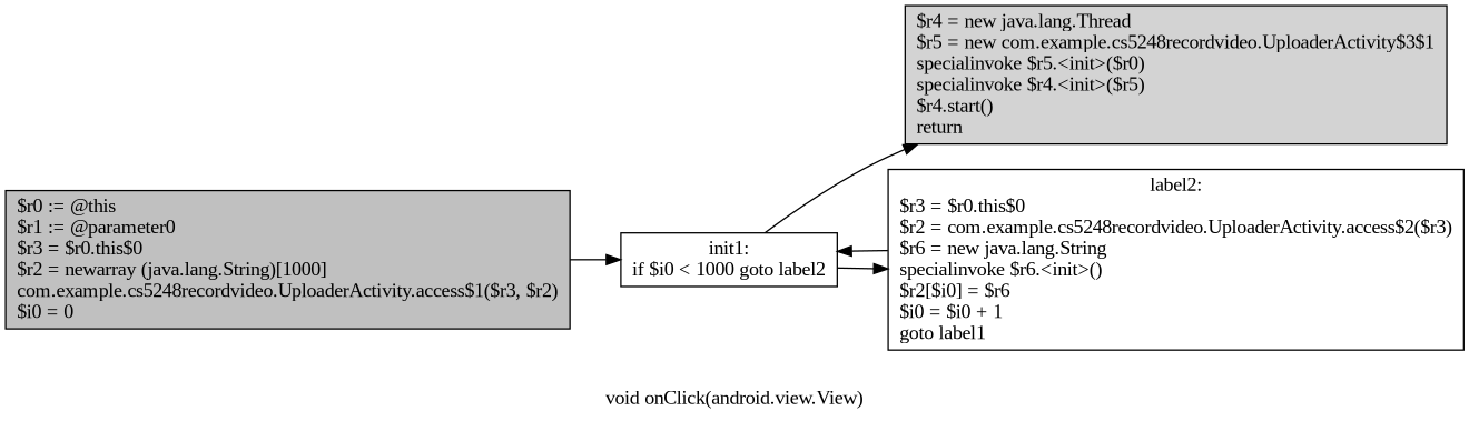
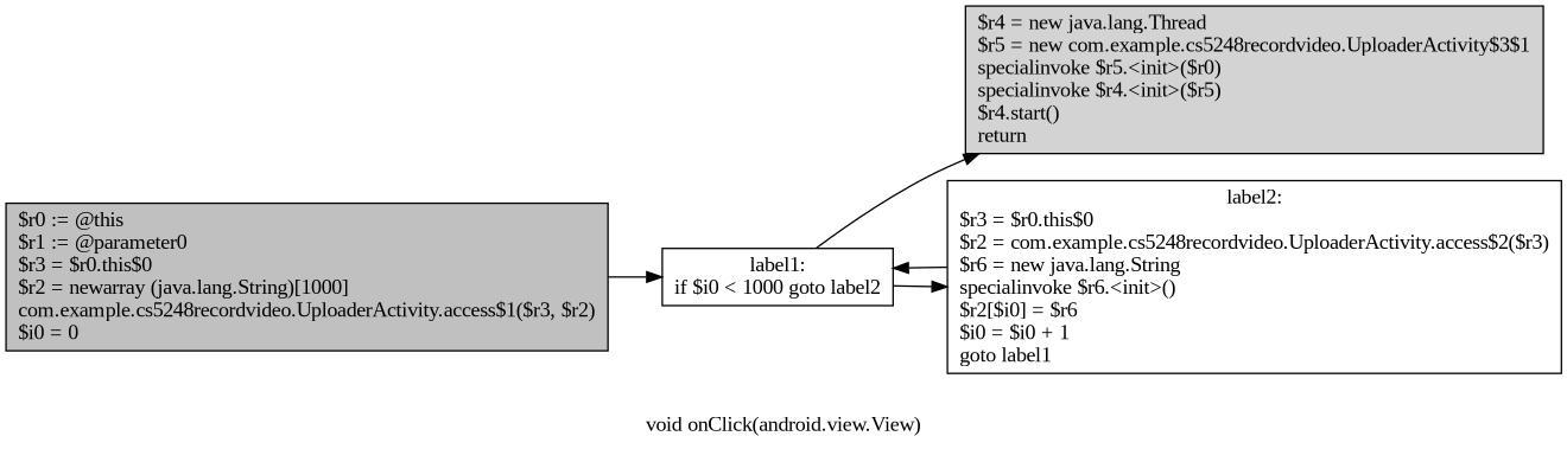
  digraph {
    label="void onClick(android.view.View)"
    rankdir=LR
    fontname="Liberation Serif"
    node [shape=box fontname="Liberation Serif"]
    edge [fontname="Liberation Serif"]
    n1 [fillcolor=gray label="$r0 := @this\l$r1 := @parameter0\l$r3 = $r0.this$0\l$r2 = newarray (java.lang.String)[1000]\lcom.example.cs5248recordvideo.UploaderActivity.access$1($r3, $r2)\l$i0 = 0\l" style=filled]
-   n2 [label="init1:\nif $i0 < 1000 goto label2\l"]
+   n2 [label="label1:\nif $i0 < 1000 goto label2\l"]
    n3 [fillcolor=lightgray label="$r4 = new java.lang.Thread\l$r5 = new com.example.cs5248recordvideo.UploaderActivity$3$1\lspecialinvoke $r5.<init>($r0)\lspecialinvoke $r4.<init>($r5)\l$r4.start()\lreturn\l" style=filled]
    n4 [label="label2:\n$r3 = $r0.this$0\l$r2 = com.example.cs5248recordvideo.UploaderActivity.access$2($r3)\l$r6 = new java.lang.String\lspecialinvoke $r6.<init>()\l$r2[$i0] = $r6\l$i0 = $i0 + 1\lgoto label1\l"]
    n1 -> n2
    n2 -> n3
    n2 -> n4
    n4 -> n2
  }
